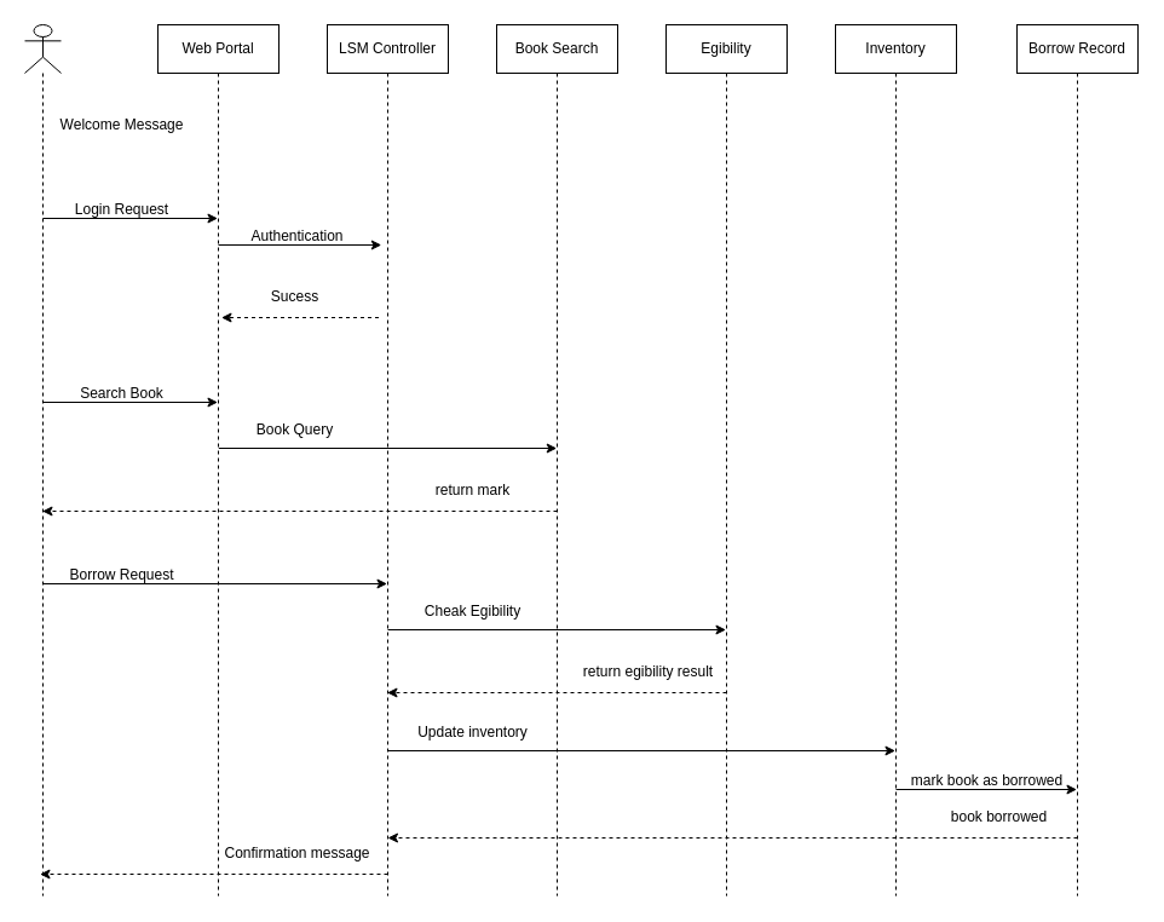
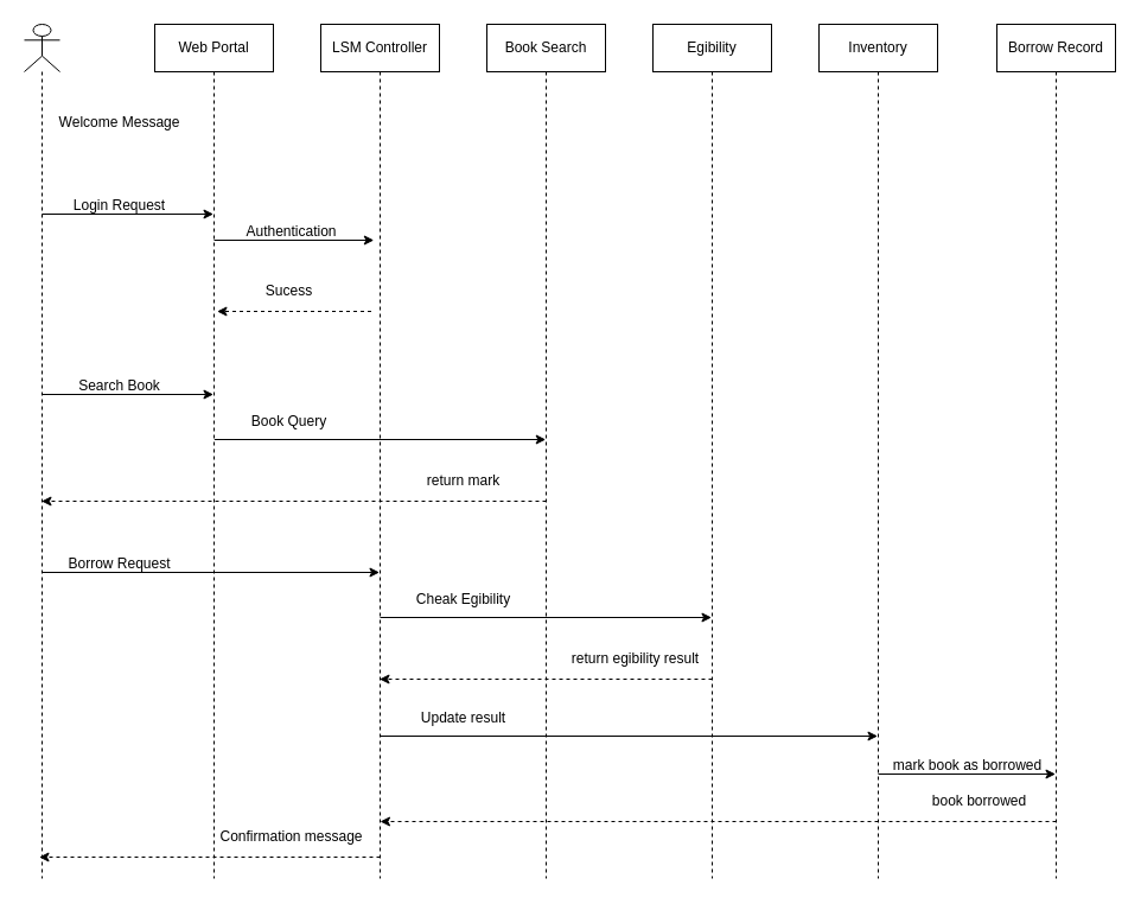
  <mxCell id="0" />
  <mxCell id="1" parent="0" />
  <mxCell id="2" value="Web Portal" style="shape=umlLifeline;perimeter=lifelinePerimeter;whiteSpace=wrap;html=1;container=1;dropTarget=0;collapsible=0;recursiveResize=0;outlineConnect=0;portConstraint=eastwest;newEdgeStyle={&quot;curved&quot;:0,&quot;rounded&quot;:0};" vertex="1" parent="1"><mxGeometry x="130" y="20" width="100" height="720" as="geometry" /></mxCell>
  <mxCell id="3" value="" style="shape=umlLifeline;perimeter=lifelinePerimeter;whiteSpace=wrap;html=1;container=1;dropTarget=0;collapsible=0;recursiveResize=0;outlineConnect=0;portConstraint=eastwest;newEdgeStyle={&quot;curved&quot;:0,&quot;rounded&quot;:0};participant=umlActor;" vertex="1" parent="1"><mxGeometry x="20" y="20" width="30" height="720" as="geometry" /></mxCell>
  <mxCell id="4" value="LSM Controller" style="shape=umlLifeline;perimeter=lifelinePerimeter;whiteSpace=wrap;html=1;container=1;dropTarget=0;collapsible=0;recursiveResize=0;outlineConnect=0;portConstraint=eastwest;newEdgeStyle={&quot;curved&quot;:0,&quot;rounded&quot;:0};" vertex="1" parent="1"><mxGeometry x="270" y="20" width="100" height="720" as="geometry" /></mxCell>
  <mxCell id="5" value="Book Search" style="shape=umlLifeline;perimeter=lifelinePerimeter;whiteSpace=wrap;html=1;container=1;dropTarget=0;collapsible=0;recursiveResize=0;outlineConnect=0;portConstraint=eastwest;newEdgeStyle={&quot;curved&quot;:0,&quot;rounded&quot;:0};" vertex="1" parent="1"><mxGeometry x="410" y="20" width="100" height="720" as="geometry" /></mxCell>
  <mxCell id="6" value="Egibility" style="shape=umlLifeline;perimeter=lifelinePerimeter;whiteSpace=wrap;html=1;container=1;dropTarget=0;collapsible=0;recursiveResize=0;outlineConnect=0;portConstraint=eastwest;newEdgeStyle={&quot;curved&quot;:0,&quot;rounded&quot;:0};" vertex="1" parent="1"><mxGeometry x="550" y="20" width="100" height="720" as="geometry" /></mxCell>
  <mxCell id="7" value="Inventory&lt;span style=&quot;color: rgba(0, 0, 0, 0); font-family: monospace; font-size: 0px; text-align: start; text-wrap-mode: nowrap;&quot;&gt;%3CmxGraphModel%3E%3Croot%3E%3CmxCell%20id%3D%220%22%2F%3E%3CmxCell%20id%3D%221%22%20parent%3D%220%22%2F%3E%3CmxCell%20id%3D%222%22%20value%3D%22Web%20Portal%22%20style%3D%22shape%3DumlLifeline%3Bperimeter%3DlifelinePerimeter%3BwhiteSpace%3Dwrap%3Bhtml%3D1%3Bcontainer%3D1%3BdropTarget%3D0%3Bcollapsible%3D0%3BrecursiveResize%3D0%3BoutlineConnect%3D0%3BportConstraint%3Deastwest%3BnewEdgeStyle%3D%7B%26quot%3Bcurved%26quot%3B%3A0%2C%26quot%3Brounded%26quot%3B%3A0%7D%3B%22%20vertex%3D%221%22%20parent%3D%221%22%3E%3CmxGeometry%20x%3D%22180%22%20y%3D%2280%22%20width%3D%22100%22%20height%3D%22720%22%20as%3D%22geometry%22%2F%3E%3C%2FmxCell%3E%3C%2Froot%3E%3C%2FmxGraphModel%3E&lt;/span&gt;" style="shape=umlLifeline;perimeter=lifelinePerimeter;whiteSpace=wrap;html=1;container=1;dropTarget=0;collapsible=0;recursiveResize=0;outlineConnect=0;portConstraint=eastwest;newEdgeStyle={&quot;curved&quot;:0,&quot;rounded&quot;:0};" vertex="1" parent="1"><mxGeometry x="690" y="20" width="100" height="720" as="geometry" /></mxCell>
  <mxCell id="8" value="Borrow Record" style="shape=umlLifeline;perimeter=lifelinePerimeter;whiteSpace=wrap;html=1;container=1;dropTarget=0;collapsible=0;recursiveResize=0;outlineConnect=0;portConstraint=eastwest;newEdgeStyle={&quot;curved&quot;:0,&quot;rounded&quot;:0};" vertex="1" parent="1"><mxGeometry x="840" y="20" width="100" height="720" as="geometry" /></mxCell>
  <mxCell id="9" value="Welcome Message" style="text;html=1;align=center;verticalAlign=middle;resizable=0;points=[];autosize=1;strokeColor=none;fillColor=none;" vertex="1" parent="1"><mxGeometry x="35" y="88" width="130" height="30" as="geometry" /></mxCell>
  <mxCell id="10" value="" style="endArrow=classic;html=1;rounded=0;" edge="1" parent="1" target="2"><mxGeometry width="50" height="50" relative="1" as="geometry"><mxPoint x="35.002" y="180" as="sourcePoint" /><mxPoint x="169.78" y="180" as="targetPoint" /></mxGeometry></mxCell>
  <mxCell id="11" value="Login Request" style="text;html=1;align=center;verticalAlign=middle;resizable=0;points=[];autosize=1;strokeColor=none;fillColor=none;" vertex="1" parent="1"><mxGeometry x="50" y="158" width="100" height="30" as="geometry" /></mxCell>
  <mxCell id="12" value="" style="endArrow=classic;html=1;rounded=0;" edge="1" parent="1"><mxGeometry width="50" height="50" relative="1" as="geometry"><mxPoint x="180.002" y="202" as="sourcePoint" /><mxPoint x="314.78" y="202" as="targetPoint" /></mxGeometry></mxCell>
  <mxCell id="13" value="Authentication" style="text;html=1;align=center;verticalAlign=middle;resizable=0;points=[];autosize=1;strokeColor=none;fillColor=none;" vertex="1" parent="1"><mxGeometry x="195" y="180" width="100" height="30" as="geometry" /></mxCell>
  <mxCell id="14" value="" style="endArrow=classic;html=1;rounded=0;dashed=1;" edge="1" parent="1"><mxGeometry width="50" height="50" relative="1" as="geometry"><mxPoint x="312.5" y="262" as="sourcePoint" /><mxPoint x="182.5" y="262" as="targetPoint" /></mxGeometry></mxCell>
  <mxCell id="15" value="Sucess" style="text;html=1;align=center;verticalAlign=middle;resizable=0;points=[];autosize=1;strokeColor=none;fillColor=none;" vertex="1" parent="1"><mxGeometry x="212.5" y="230" width="60" height="30" as="geometry" /></mxCell>
  <mxCell id="16" value="" style="endArrow=classic;html=1;rounded=0;" edge="1" parent="1" target="2"><mxGeometry width="50" height="50" relative="1" as="geometry"><mxPoint x="35.002" y="332" as="sourcePoint" /><mxPoint x="169.78" y="332" as="targetPoint" /></mxGeometry></mxCell>
  <mxCell id="17" value="Search Book" style="text;html=1;align=center;verticalAlign=middle;resizable=0;points=[];autosize=1;strokeColor=none;fillColor=none;" vertex="1" parent="1"><mxGeometry x="55" y="310" width="90" height="30" as="geometry" /></mxCell>
  <mxCell id="18" value="" style="endArrow=classic;html=1;rounded=0;" edge="1" parent="1"><mxGeometry width="50" height="50" relative="1" as="geometry"><mxPoint x="180.3" y="370" as="sourcePoint" /><mxPoint x="459.7" y="370" as="targetPoint" /></mxGeometry></mxCell>
  <mxCell id="19" value="Book Query" style="text;html=1;align=center;verticalAlign=middle;resizable=0;points=[];autosize=1;strokeColor=none;fillColor=none;" vertex="1" parent="1"><mxGeometry x="197.61" y="340" width="90" height="30" as="geometry" /></mxCell>
  <mxCell id="20" value="" style="endArrow=classic;html=1;rounded=0;dashed=1;" edge="1" parent="1" target="3"><mxGeometry width="50" height="50" relative="1" as="geometry"><mxPoint x="460" y="422" as="sourcePoint" /><mxPoint x="330" y="422" as="targetPoint" /></mxGeometry></mxCell>
  <mxCell id="21" value="return mark" style="text;html=1;align=center;verticalAlign=middle;resizable=0;points=[];autosize=1;strokeColor=none;fillColor=none;" vertex="1" parent="1"><mxGeometry x="350" y="390" width="80" height="30" as="geometry" /></mxCell>
  <mxCell id="22" value="" style="endArrow=classic;html=1;rounded=0;" edge="1" parent="1" target="4"><mxGeometry width="50" height="50" relative="1" as="geometry"><mxPoint x="35.002" y="482" as="sourcePoint" /><mxPoint x="180" y="482" as="targetPoint" /></mxGeometry></mxCell>
  <mxCell id="23" value="Borrow Request" style="text;html=1;align=center;verticalAlign=middle;resizable=0;points=[];autosize=1;strokeColor=none;fillColor=none;" vertex="1" parent="1"><mxGeometry x="45" y="460" width="110" height="30" as="geometry" /></mxCell>
  <mxCell id="24" value="" style="endArrow=classic;html=1;rounded=0;" edge="1" parent="1" target="6"><mxGeometry width="50" height="50" relative="1" as="geometry"><mxPoint x="320" y="520" as="sourcePoint" /><mxPoint x="459.7" y="520" as="targetPoint" /></mxGeometry></mxCell>
  <mxCell id="25" value="Cheak Egibility" style="text;html=1;align=center;verticalAlign=middle;resizable=0;points=[];autosize=1;strokeColor=none;fillColor=none;" vertex="1" parent="1"><mxGeometry x="340" y="490" width="100" height="30" as="geometry" /></mxCell>
  <mxCell id="26" value="" style="endArrow=classic;html=1;rounded=0;dashed=1;" edge="1" parent="1" target="4"><mxGeometry width="50" height="50" relative="1" as="geometry"><mxPoint x="600" y="572" as="sourcePoint" /><mxPoint x="180" y="572" as="targetPoint" /></mxGeometry></mxCell>
  <mxCell id="27" value="return egibility result" style="text;html=1;align=center;verticalAlign=middle;resizable=0;points=[];autosize=1;strokeColor=none;fillColor=none;" vertex="1" parent="1"><mxGeometry x="470" y="540" width="130" height="30" as="geometry" /></mxCell>
  <mxCell id="28" value="" style="endArrow=classic;html=1;rounded=0;" edge="1" parent="1" target="7"><mxGeometry width="50" height="50" relative="1" as="geometry"><mxPoint x="320" y="620" as="sourcePoint" /><mxPoint x="600" y="620" as="targetPoint" /></mxGeometry></mxCell>
- <mxCell id="29" value="Update inventory" style="text;html=1;align=center;verticalAlign=middle;resizable=0;points=[];autosize=1;strokeColor=none;fillColor=none;" vertex="1" parent="1"><mxGeometry x="335" y="590" width="110" height="30" as="geometry" /></mxCell>
+ <mxCell id="29" value="Update result" style="text;html=1;align=center;verticalAlign=middle;resizable=0;points=[];autosize=1;strokeColor=none;fillColor=none;" vertex="1" parent="1"><mxGeometry x="335" y="590" width="110" height="30" as="geometry" /></mxCell>
  <mxCell id="30" value="" style="endArrow=classic;html=1;rounded=0;" edge="1" parent="1" target="8"><mxGeometry width="50" height="50" relative="1" as="geometry"><mxPoint x="740.002" y="652" as="sourcePoint" /><mxPoint x="885" y="652" as="targetPoint" /></mxGeometry></mxCell>
  <mxCell id="31" value="mark book as borrowed" style="text;html=1;align=center;verticalAlign=middle;resizable=0;points=[];autosize=1;strokeColor=none;fillColor=none;" vertex="1" parent="1"><mxGeometry x="740" y="630" width="150" height="30" as="geometry" /></mxCell>
  <mxCell id="32" value="" style="endArrow=classic;html=1;rounded=0;dashed=1;" edge="1" parent="1"><mxGeometry width="50" height="50" relative="1" as="geometry"><mxPoint x="890" y="692" as="sourcePoint" /><mxPoint x="320" y="692" as="targetPoint" /></mxGeometry></mxCell>
  <mxCell id="33" value="book borrowed" style="text;html=1;align=center;verticalAlign=middle;resizable=0;points=[];autosize=1;strokeColor=none;fillColor=none;" vertex="1" parent="1"><mxGeometry x="775" y="660" width="100" height="30" as="geometry" /></mxCell>
  <mxCell id="34" value="" style="endArrow=classic;html=1;rounded=0;dashed=1;" edge="1" parent="1"><mxGeometry width="50" height="50" relative="1" as="geometry"><mxPoint x="320" y="722" as="sourcePoint" /><mxPoint x="32.5" y="722" as="targetPoint" /></mxGeometry></mxCell>
  <mxCell id="35" value="Confirmation message" style="text;html=1;align=center;verticalAlign=middle;resizable=0;points=[];autosize=1;strokeColor=none;fillColor=none;" vertex="1" parent="1"><mxGeometry x="175" y="690" width="140" height="30" as="geometry" /></mxCell>
